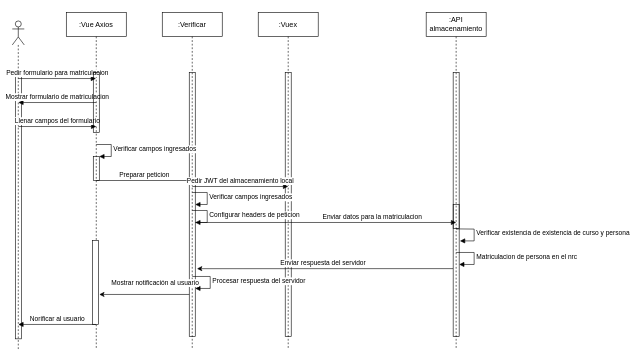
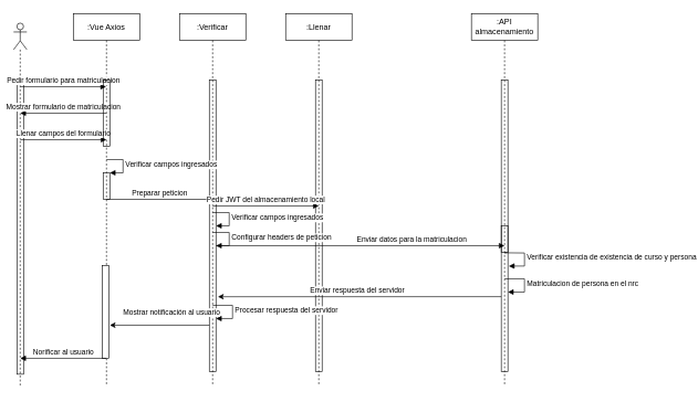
  <mxCell id="0" />
  <mxCell id="1" parent="0" />
  <mxCell id="2" value=":Verificar" style="shape=umlLifeline;perimeter=lifelinePerimeter;whiteSpace=wrap;html=1;container=1;collapsible=0;recursiveResize=0;outlineConnect=0;" vertex="1" parent="1"><mxGeometry x="270" y="20" width="100" height="560" as="geometry" /></mxCell>
  <mxCell id="3" value="" style="html=1;points=[];perimeter=orthogonalPerimeter;fillColor=none;" vertex="1" parent="2"><mxGeometry x="45" y="100" width="10" height="440" as="geometry" /></mxCell>
- <mxCell id="4" value=":Vuex" style="shape=umlLifeline;perimeter=lifelinePerimeter;whiteSpace=wrap;html=1;container=1;collapsible=0;recursiveResize=0;outlineConnect=0;" vertex="1" parent="1"><mxGeometry x="430" y="20" width="100" height="560" as="geometry" /></mxCell>
+ <mxCell id="4" value=":Llenar" style="shape=umlLifeline;perimeter=lifelinePerimeter;whiteSpace=wrap;html=1;container=1;collapsible=0;recursiveResize=0;outlineConnect=0;" vertex="1" parent="1"><mxGeometry x="430" y="20" width="100" height="560" as="geometry" /></mxCell>
  <mxCell id="5" value="" style="html=1;points=[];perimeter=orthogonalPerimeter;fillColor=none;" vertex="1" parent="4"><mxGeometry x="45" y="100" width="10" height="440" as="geometry" /></mxCell>
  <mxCell id="6" value=":API almacenamiento" style="shape=umlLifeline;perimeter=lifelinePerimeter;whiteSpace=wrap;html=1;container=1;collapsible=0;recursiveResize=0;outlineConnect=0;" vertex="1" parent="1"><mxGeometry x="710" y="20" width="100" height="560" as="geometry" /></mxCell>
  <mxCell id="7" value="" style="html=1;points=[];perimeter=orthogonalPerimeter;fillColor=none;" vertex="1" parent="6"><mxGeometry x="45" y="100" width="10" height="440" as="geometry" /></mxCell>
  <mxCell id="8" value="" style="html=1;points=[];perimeter=orthogonalPerimeter;fillColor=none;" vertex="1" parent="6"><mxGeometry x="45" y="320" width="10" height="40" as="geometry" /></mxCell>
  <mxCell id="9" value="Verificar existencia de existencia de curso y persona" style="edgeStyle=orthogonalEdgeStyle;html=1;align=left;spacingLeft=2;endArrow=block;rounded=0;entryX=1.133;entryY=0.638;entryDx=0;entryDy=0;entryPerimeter=0;exitX=0.733;exitY=1.018;exitDx=0;exitDy=0;exitPerimeter=0;" edge="1" parent="6" target="7" source="8"><mxGeometry relative="1" as="geometry"><mxPoint x="50" y="350" as="sourcePoint" /><Array as="points"><mxPoint x="50" y="361" /><mxPoint x="80" y="361" /><mxPoint x="80" y="381" /></Array></mxGeometry></mxCell>
  <mxCell id="10" value=":Vue Axios" style="shape=umlLifeline;perimeter=lifelinePerimeter;whiteSpace=wrap;html=1;container=1;collapsible=0;recursiveResize=0;outlineConnect=0;" vertex="1" parent="1"><mxGeometry x="110" y="20" width="100" height="560" as="geometry" /></mxCell>
  <mxCell id="11" value="" style="html=1;points=[];perimeter=orthogonalPerimeter;fillColor=none;" vertex="1" parent="10"><mxGeometry x="45" y="240" width="10" height="40" as="geometry" /></mxCell>
  <mxCell id="12" value="Verificar campos ingresados" style="edgeStyle=orthogonalEdgeStyle;html=1;align=left;spacingLeft=2;endArrow=block;rounded=0;entryX=1;entryY=0;" edge="1" parent="10" target="11"><mxGeometry relative="1" as="geometry"><mxPoint x="50" y="220" as="sourcePoint" /><Array as="points"><mxPoint x="75" y="220" /></Array></mxGeometry></mxCell>
  <mxCell id="13" value="Preparar peticion" style="html=1;verticalAlign=bottom;endArrow=block;" edge="1" parent="10"><mxGeometry width="80" relative="1" as="geometry"><mxPoint x="50" y="280" as="sourcePoint" /><mxPoint x="210" y="280" as="targetPoint" /></mxGeometry></mxCell>
  <mxCell id="14" value="" style="html=1;points=[];perimeter=orthogonalPerimeter;" vertex="1" parent="10"><mxGeometry x="44" y="380" width="10" height="140" as="geometry" /></mxCell>
  <mxCell id="15" value="" style="shape=umlLifeline;participant=umlActor;perimeter=lifelinePerimeter;whiteSpace=wrap;html=1;container=1;collapsible=0;recursiveResize=0;verticalAlign=top;spacingTop=36;outlineConnect=0;fillColor=none;" vertex="1" parent="1"><mxGeometry x="20" y="34" width="20" height="550" as="geometry" /></mxCell>
  <mxCell id="16" value="" style="html=1;points=[];perimeter=orthogonalPerimeter;fillColor=none;" vertex="1" parent="15"><mxGeometry x="5" y="86" width="10" height="444" as="geometry" /></mxCell>
  <mxCell id="17" value="Norificar al usuario" style="html=1;verticalAlign=bottom;endArrow=none;startArrow=block;startFill=1;endFill=0;" edge="1" parent="15" target="10"><mxGeometry width="80" relative="1" as="geometry"><mxPoint x="10" y="506" as="sourcePoint" /><mxPoint x="90" y="506" as="targetPoint" /></mxGeometry></mxCell>
  <mxCell id="18" value="Pedir formulario para matriculacion" style="html=1;verticalAlign=bottom;endArrow=block;" edge="1" parent="1" target="10"><mxGeometry width="80" relative="1" as="geometry"><mxPoint x="30" y="130" as="sourcePoint" /><mxPoint y="130" as="targetPoint" x="80" /></mxGeometry></mxCell>
  <mxCell id="19" value="Mostrar formulario de matriculacion" style="html=1;verticalAlign=bottom;endArrow=none;startArrow=block;startFill=1;endFill=0;" edge="1" parent="1" target="10"><mxGeometry width="80" relative="1" as="geometry"><mxPoint x="30" y="170" as="sourcePoint" /><mxPoint x="110" y="170" as="targetPoint" /></mxGeometry></mxCell>
  <mxCell id="20" value="Llenar campos del formulario" style="html=1;verticalAlign=bottom;endArrow=block;" edge="1" parent="1"><mxGeometry width="80" relative="1" as="geometry"><mxPoint x="30" y="210" as="sourcePoint" /><mxPoint x="160" y="210" as="targetPoint" /></mxGeometry></mxCell>
  <mxCell id="21" value="" style="html=1;points=[];perimeter=orthogonalPerimeter;fillColor=none;" vertex="1" parent="1"><mxGeometry x="155" y="120" width="10" height="100" as="geometry" /></mxCell>
  <mxCell id="22" value="Enviar respuesta del servidor" style="html=1;verticalAlign=bottom;endArrow=none;endFill=0;startArrow=classic;startFill=1;entryX=-0.018;entryY=0.743;entryDx=0;entryDy=0;entryPerimeter=0;" edge="1" parent="1" target="7"><mxGeometry x="-0.016" width="80" relative="1" as="geometry"><mxPoint x="328" y="447" as="sourcePoint" /><mxPoint x="730" y="450" as="targetPoint" /><mxPoint as="offset" /></mxGeometry></mxCell>
  <mxCell id="23" value="Matriculacion de persona en el nrc" style="edgeStyle=orthogonalEdgeStyle;html=1;align=left;spacingLeft=2;endArrow=block;rounded=0;entryX=1;entryY=0;" edge="1" parent="1"><mxGeometry relative="1" as="geometry"><mxPoint x="760" y="420" as="sourcePoint" /><Array as="points"><mxPoint x="790" y="420" /></Array><mxPoint x="765" y="440" as="targetPoint" /></mxGeometry></mxCell>
  <mxCell id="24" value="Procesar respuesta del servidor" style="edgeStyle=orthogonalEdgeStyle;html=1;align=left;spacingLeft=2;endArrow=block;rounded=0;entryX=1;entryY=0;" edge="1" parent="1"><mxGeometry relative="1" as="geometry"><mxPoint x="320" y="460" as="sourcePoint" /><Array as="points"><mxPoint x="350" y="460" /></Array><mxPoint x="325" y="480" as="targetPoint" /></mxGeometry></mxCell>
  <mxCell id="25" value="Mostrar notificación al usuario" style="html=1;verticalAlign=bottom;endArrow=none;endFill=0;startArrow=classic;startFill=1;" edge="1" parent="1" target="3"><mxGeometry x="0.238" y="10" width="80" relative="1" as="geometry"><mxPoint x="165" y="490" as="sourcePoint" /><mxPoint x="320" y="450" as="targetPoint" /><mxPoint as="offset" /></mxGeometry></mxCell>
  <mxCell id="26" value="Enviar datos para la matriculacion" style="html=1;verticalAlign=bottom;endArrow=block;" edge="1" parent="1"><mxGeometry x="0.356" width="80" relative="1" as="geometry"><mxPoint x="325" y="370" as="sourcePoint" /><mxPoint x="760" y="370" as="targetPoint" /><mxPoint as="offset" /></mxGeometry></mxCell>
  <mxCell id="27" value="Pedir JWT del almacenamiento local" style="html=1;verticalAlign=bottom;endArrow=block;" edge="1" parent="1"><mxGeometry width="80" relative="1" as="geometry"><mxPoint x="320" y="310" as="sourcePoint" /><mxPoint x="480" y="310" as="targetPoint" /></mxGeometry></mxCell>
  <mxCell id="28" value="Verificar campos ingresados" style="edgeStyle=orthogonalEdgeStyle;html=1;align=left;spacingLeft=2;endArrow=block;rounded=0;entryX=1;entryY=0;" edge="1" parent="1"><mxGeometry relative="1" as="geometry"><mxPoint x="320" y="320" as="sourcePoint" /><Array as="points"><mxPoint x="345" y="320" /></Array><mxPoint x="325" y="340" as="targetPoint" /></mxGeometry></mxCell>
  <mxCell id="29" value="Configurar headers de peticion" style="edgeStyle=orthogonalEdgeStyle;html=1;align=left;spacingLeft=2;endArrow=block;rounded=0;entryX=1;entryY=0;" edge="1" parent="1"><mxGeometry relative="1" as="geometry"><mxPoint x="320" y="350" as="sourcePoint" /><Array as="points"><mxPoint x="345" y="350" /></Array><mxPoint x="325" y="370" as="targetPoint" /></mxGeometry></mxCell>
